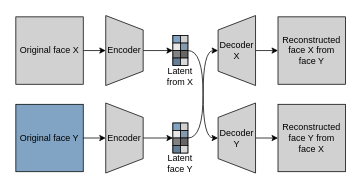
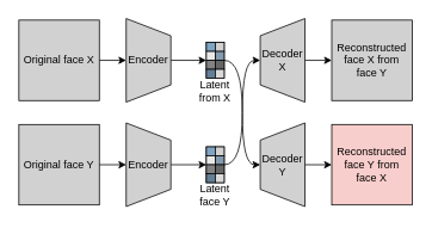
  <mxCell id="0" />
  <mxCell id="1" parent="0" />
  <mxCell id="2" style="edgeStyle=orthogonalEdgeStyle;rounded=0;orthogonalLoop=1;jettySize=auto;html=1;exitX=0.5;exitY=0;exitDx=0;exitDy=0;fontSize=12;entryX=0;entryY=0;entryDx=0;entryDy=0;" edge="1" parent="1" source="3" target="11"><mxGeometry relative="1" as="geometry"><mxPoint x="220" y="67" as="targetPoint" /></mxGeometry></mxCell>
  <mxCell id="3" value="" style="verticalLabelPosition=bottom;verticalAlign=top;html=1;shape=trapezoid;perimeter=trapezoidPerimeter;whiteSpace=wrap;size=0.206;arcSize=10;flipV=1;direction=south;fillColor=#D1D1D1;" parent="1" vertex="1"><mxGeometry x="140" y="20.25" width="50" height="93.5" as="geometry" /></mxCell>
  <mxCell id="4" style="edgeStyle=orthogonalEdgeStyle;rounded=0;orthogonalLoop=1;jettySize=auto;html=1;exitX=0.5;exitY=1;exitDx=0;exitDy=0;entryX=0;entryY=0.5;entryDx=0;entryDy=0;fontSize=12;" edge="1" parent="1" source="5" target="20"><mxGeometry relative="1" as="geometry" /></mxCell>
  <mxCell id="5" value="" style="verticalLabelPosition=bottom;verticalAlign=top;html=1;shape=trapezoid;perimeter=trapezoidPerimeter;whiteSpace=wrap;size=0.206;arcSize=10;flipV=1;direction=north;fillColor=#D1D1D1;" parent="1" vertex="1"><mxGeometry x="290.01" y="20.25" width="50" height="93.5" as="geometry" /></mxCell>
  <mxCell id="6" value="" style="rounded=0;whiteSpace=wrap;html=1;" parent="1" vertex="1"><mxGeometry x="229.69" y="47" width="20" height="40" as="geometry" /></mxCell>
  <mxCell id="7" value="" style="whiteSpace=wrap;html=1;aspect=fixed;fillColor=#81A4C4;" parent="1" vertex="1"><mxGeometry x="229.69" y="47" width="10" height="10" as="geometry" /></mxCell>
  <mxCell id="8" value="" style="whiteSpace=wrap;html=1;aspect=fixed;fillColor=#D1D1D1;" parent="1" vertex="1"><mxGeometry x="239.69" y="47" width="10" height="10" as="geometry" /></mxCell>
  <mxCell id="9" value="" style="whiteSpace=wrap;html=1;aspect=fixed;fillColor=#E8E8E8;" parent="1" vertex="1"><mxGeometry x="229.69" y="57" width="10" height="10" as="geometry" /></mxCell>
  <mxCell id="10" value="" style="whiteSpace=wrap;html=1;aspect=fixed;fillColor=#849AAE;" parent="1" vertex="1"><mxGeometry x="239.69" y="57" width="10" height="10" as="geometry" /></mxCell>
  <mxCell id="11" value="" style="whiteSpace=wrap;html=1;aspect=fixed;fillColor=#828282;" parent="1" vertex="1"><mxGeometry x="229.69" y="67" width="10" height="10" as="geometry" /></mxCell>
  <mxCell id="12" style="edgeStyle=orthogonalEdgeStyle;curved=1;rounded=0;orthogonalLoop=1;jettySize=auto;html=1;exitX=1;exitY=0;exitDx=0;exitDy=0;fontSize=12;entryX=0.5;entryY=0;entryDx=0;entryDy=0;" edge="1" parent="1" source="13" target="25"><mxGeometry relative="1" as="geometry"><mxPoint x="280" y="178" as="targetPoint" /><Array as="points"><mxPoint x="270" y="67" /><mxPoint x="270" y="184" /></Array></mxGeometry></mxCell>
  <mxCell id="13" value="" style="whiteSpace=wrap;html=1;aspect=fixed;fillColor=#666666;" parent="1" vertex="1"><mxGeometry x="239.69" y="67" width="10" height="10" as="geometry" /></mxCell>
  <mxCell id="14" value="" style="whiteSpace=wrap;html=1;aspect=fixed;fillColor=#637E96;" parent="1" vertex="1"><mxGeometry x="229.69" y="77" width="10" height="10" as="geometry" /></mxCell>
  <mxCell id="15" value="" style="whiteSpace=wrap;html=1;aspect=fixed;fillColor=#D9D9D9;" parent="1" vertex="1"><mxGeometry x="239.69" y="77" width="10" height="10" as="geometry" /></mxCell>
  <mxCell id="16" value="Encoder" style="text;html=1;strokeColor=none;fillColor=none;align=center;verticalAlign=middle;whiteSpace=wrap;rounded=0;fontSize=12;" parent="1" vertex="1"><mxGeometry x="140" y="56.99" width="50" height="20" as="geometry" /></mxCell>
  <mxCell id="17" value="Decoder&lt;br&gt;X" style="text;html=1;strokeColor=none;fillColor=none;align=center;verticalAlign=middle;whiteSpace=wrap;rounded=0;" parent="1" vertex="1"><mxGeometry x="290" y="52" width="50.01" height="30" as="geometry" /></mxCell>
  <mxCell id="18" style="edgeStyle=orthogonalEdgeStyle;rounded=0;orthogonalLoop=1;jettySize=auto;html=1;exitX=1;exitY=0.5;exitDx=0;exitDy=0;entryX=0.5;entryY=1;entryDx=0;entryDy=0;fontSize=12;" edge="1" parent="1" source="19" target="3"><mxGeometry relative="1" as="geometry" /></mxCell>
  <mxCell id="19" value="Original face X" style="whiteSpace=wrap;html=1;aspect=fixed;fillColor=#D1D1D1;" vertex="1" parent="1"><mxGeometry x="20" y="22" width="90" height="90" as="geometry" /></mxCell>
  <mxCell id="20" value="Reconstructed face X from&lt;br&gt;face Y" style="whiteSpace=wrap;html=1;aspect=fixed;fillColor=#D1D1D1;" vertex="1" parent="1"><mxGeometry x="370" y="21.99" width="90" height="90" as="geometry" /></mxCell>
  <mxCell id="21" value="Latent from X" style="text;html=1;strokeColor=none;fillColor=none;align=center;verticalAlign=middle;whiteSpace=wrap;rounded=0;fontSize=12;" vertex="1" parent="1"><mxGeometry x="219.38" y="87" width="40.62" height="29.13" as="geometry" /></mxCell>
  <mxCell id="22" style="edgeStyle=orthogonalEdgeStyle;rounded=0;orthogonalLoop=1;jettySize=auto;html=1;exitX=0.5;exitY=0;exitDx=0;exitDy=0;fontSize=12;entryX=0;entryY=0;entryDx=0;entryDy=0;" edge="1" parent="1" source="23" target="31"><mxGeometry relative="1" as="geometry"><mxPoint x="220" y="183.75" as="targetPoint" /></mxGeometry></mxCell>
  <mxCell id="23" value="" style="verticalLabelPosition=bottom;verticalAlign=top;html=1;shape=trapezoid;perimeter=trapezoidPerimeter;whiteSpace=wrap;size=0.206;arcSize=10;flipV=1;direction=south;fillColor=#D1D1D1;" vertex="1" parent="1"><mxGeometry x="140" y="137" width="50" height="93.5" as="geometry" /></mxCell>
  <mxCell id="24" style="edgeStyle=orthogonalEdgeStyle;rounded=0;orthogonalLoop=1;jettySize=auto;html=1;exitX=0.5;exitY=1;exitDx=0;exitDy=0;entryX=0;entryY=0.5;entryDx=0;entryDy=0;fontSize=12;" edge="1" parent="1" source="25" target="40"><mxGeometry relative="1" as="geometry" /></mxCell>
  <mxCell id="25" value="" style="verticalLabelPosition=bottom;verticalAlign=top;html=1;shape=trapezoid;perimeter=trapezoidPerimeter;whiteSpace=wrap;size=0.206;arcSize=10;flipV=1;direction=north;fillColor=#D1D1D1;" vertex="1" parent="1"><mxGeometry x="290.01" y="137" width="50" height="93.5" as="geometry" /></mxCell>
  <mxCell id="26" value="" style="rounded=0;whiteSpace=wrap;html=1;" vertex="1" parent="1"><mxGeometry x="229.69" y="163.75" width="20" height="40" as="geometry" /></mxCell>
  <mxCell id="27" value="" style="whiteSpace=wrap;html=1;aspect=fixed;fillColor=#81A4C4;" vertex="1" parent="1"><mxGeometry x="229.69" y="163.75" width="10" height="10" as="geometry" /></mxCell>
  <mxCell id="28" value="" style="whiteSpace=wrap;html=1;aspect=fixed;fillColor=#D1D1D1;" vertex="1" parent="1"><mxGeometry x="239.69" y="163.75" width="10" height="10" as="geometry" /></mxCell>
  <mxCell id="29" value="" style="whiteSpace=wrap;html=1;aspect=fixed;fillColor=#E8E8E8;" vertex="1" parent="1"><mxGeometry x="229.69" y="173.75" width="10" height="10" as="geometry" /></mxCell>
  <mxCell id="30" value="" style="whiteSpace=wrap;html=1;aspect=fixed;fillColor=#849AAE;" vertex="1" parent="1"><mxGeometry x="239.69" y="173.75" width="10" height="10" as="geometry" /></mxCell>
  <mxCell id="31" value="" style="whiteSpace=wrap;html=1;aspect=fixed;fillColor=#828282;" vertex="1" parent="1"><mxGeometry x="229.69" y="183.75" width="10" height="10" as="geometry" /></mxCell>
  <mxCell id="32" style="edgeStyle=orthogonalEdgeStyle;rounded=0;orthogonalLoop=1;jettySize=auto;html=1;exitX=1;exitY=0;exitDx=0;exitDy=0;fontSize=12;entryX=0.5;entryY=0;entryDx=0;entryDy=0;curved=1;" edge="1" parent="1" source="33" target="5"><mxGeometry relative="1" as="geometry"><mxPoint x="280" y="116.442" as="targetPoint" /><Array as="points"><mxPoint x="270" y="184" /><mxPoint x="270" y="67" /></Array></mxGeometry></mxCell>
  <mxCell id="33" value="" style="whiteSpace=wrap;html=1;aspect=fixed;fillColor=#666666;" vertex="1" parent="1"><mxGeometry x="239.69" y="183.75" width="10" height="10" as="geometry" /></mxCell>
  <mxCell id="34" value="" style="whiteSpace=wrap;html=1;aspect=fixed;fillColor=#637E96;" vertex="1" parent="1"><mxGeometry x="229.69" y="193.75" width="10" height="10" as="geometry" /></mxCell>
  <mxCell id="35" value="" style="whiteSpace=wrap;html=1;aspect=fixed;fillColor=#D9D9D9;" vertex="1" parent="1"><mxGeometry x="239.69" y="193.75" width="10" height="10" as="geometry" /></mxCell>
  <mxCell id="36" value="Encoder" style="text;html=1;strokeColor=none;fillColor=none;align=center;verticalAlign=middle;whiteSpace=wrap;rounded=0;fontSize=12;" vertex="1" parent="1"><mxGeometry x="140" y="173.74" width="50" height="20" as="geometry" /></mxCell>
  <mxCell id="37" value="Decoder&lt;br&gt;Y" style="text;html=1;strokeColor=none;fillColor=none;align=center;verticalAlign=middle;whiteSpace=wrap;rounded=0;" vertex="1" parent="1"><mxGeometry x="290" y="168.75" width="50.01" height="30" as="geometry" /></mxCell>
  <mxCell id="38" style="edgeStyle=orthogonalEdgeStyle;rounded=0;orthogonalLoop=1;jettySize=auto;html=1;exitX=1;exitY=0.5;exitDx=0;exitDy=0;entryX=0.5;entryY=1;entryDx=0;entryDy=0;fontSize=12;" edge="1" parent="1" source="39" target="23"><mxGeometry relative="1" as="geometry" /></mxCell>
- <mxCell id="39" value="Original face Y" style="whiteSpace=wrap;html=1;aspect=fixed;fillColor=#81a4c4;" vertex="1" parent="1"><mxGeometry x="20" y="138.75" width="90" height="90" as="geometry" /></mxCell>
- <mxCell id="40" value="Reconstructed face Y from&lt;br&gt;face X" style="whiteSpace=wrap;html=1;aspect=fixed;fillColor=#D1D1D1;" vertex="1" parent="1"><mxGeometry x="370" y="138.74" width="90" height="90" as="geometry" /></mxCell>
+ <mxCell id="39" value="Original face Y" style="whiteSpace=wrap;html=1;aspect=fixed;fillColor=#D1D1D1;" vertex="1" parent="1"><mxGeometry x="20" y="138.75" width="90" height="90" as="geometry" /></mxCell>
+ <mxCell id="40" value="Reconstructed face Y from&lt;br&gt;face X" style="whiteSpace=wrap;html=1;aspect=fixed;fillColor=#f8cecc;" vertex="1" parent="1"><mxGeometry x="370" y="138.74" width="90" height="90" as="geometry" /></mxCell>
  <mxCell id="41" value="Latent face Y" style="text;html=1;strokeColor=none;fillColor=none;align=center;verticalAlign=middle;whiteSpace=wrap;rounded=0;fontSize=12;" vertex="1" parent="1"><mxGeometry x="219.38" y="203.75" width="40.62" height="29.13" as="geometry" /></mxCell>
